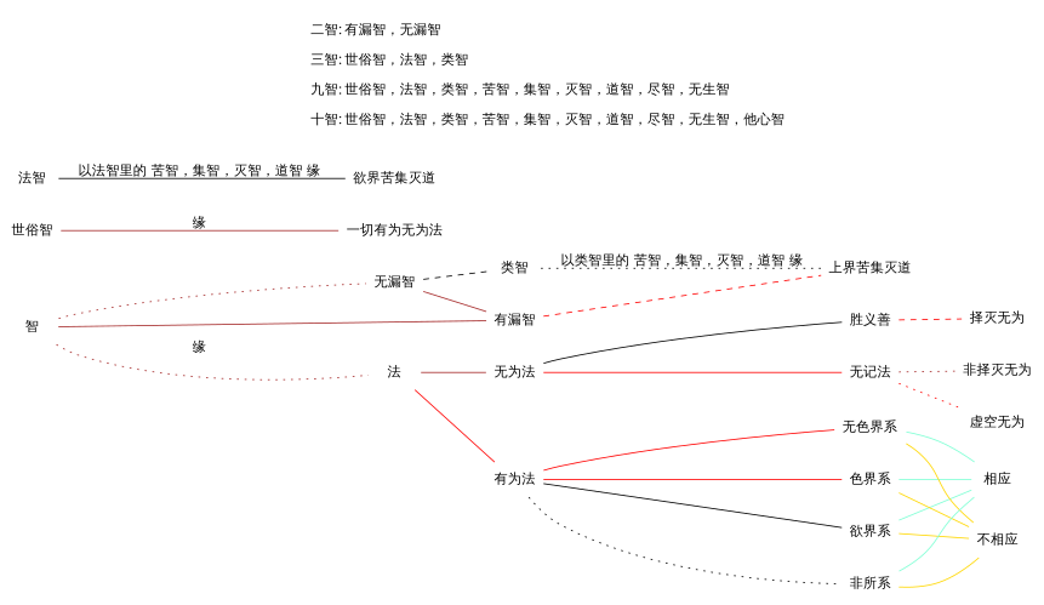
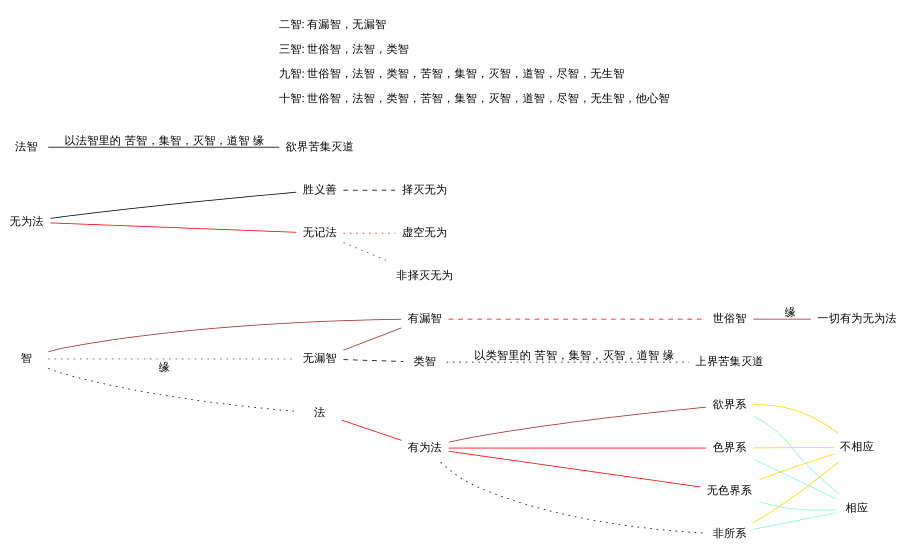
  graph {
    fontname="IBM Plex Sans"
    label="\n            二智: 有漏智，无漏智\l\n            三智: 世俗智，法智，类智\l\n            九智: 世俗智，法智，类智，苦智，集智，灭智，道智，尽智，无生智\l\n            十智: 世俗智，法智，类智，苦智，集智，灭智，道智，尽智，无生智，他心智\l\n            "
    labelloc=t
    rankdir=LR
    splines=true
    node [color=teal fontname="IBM Plex Sans" shape=none]
    edge [color=red fontname="IBM Plex Sans" style=solid]
    "有漏智" [color=red]
    "智"
    "无漏智" [color=red]
    "法"
    "世俗智"
    "类智" [color=red]
    "有为法" [color=brown]
    "无为法"
    "一切有为无为法"
    "法智" [color=red]
    "欲界苦集灭道" [color=red]
    "上界苦集灭道"
    "欲界系" [color=red]
    "色界系" [color=brown]
    "无色界系"
    "非所系" [color=red]
    "胜义善" [color=brown]
    "无记法" [color=brown]
    "相应"
    "不相应"
    "择灭无为"
    "虚空无为"
    "非择灭无为" [color=brown]
-   "有漏智" -- "上界苦集灭道" [style=dashed]
+   "有漏智" -- "世俗智" [style=dashed]
    "智" -- "有漏智" [color=brown]
    "智" -- "无漏智" [color=brown style=dotted]
-   "智" -- "法" [color=brown label="缘" style=dotted]
+   "智" -- "法" [color=black label="缘" style=dotted]
    "无漏智" -- "有漏智" [color=brown]
    "无漏智" -- "类智" [color=black style=dashed]
    "法" -- "有为法"
-   "法" -- "无为法" [color=brown]
    "世俗智" -- "一切有为无为法" [color=brown label="缘"]
    "类智" -- "上界苦集灭道" [color=black label="以类智里的 苦智，集智，灭智，道智 缘" style=dotted]
-   "有为法" -- "欲界系" [color=black]
+   "有为法" -- "欲界系" [color=brown]
    "有为法" -- "色界系"
    "有为法" -- "无色界系"
    "有为法" -- "非所系" [color=black style=dotted]
    "无为法" -- "胜义善" [color=black]
    "无为法" -- "无记法"
    "法智" -- "欲界苦集灭道" [color=black label="以法智里的 苦智，集智，灭智，道智 缘"]
    "欲界系" -- "相应" [color=aquamarine style=""]
    "欲界系" -- "不相应" [color=gold style=""]
    "色界系" -- "相应" [color=aquamarine style=""]
    "色界系" -- "不相应" [color=gold style=""]
    "无色界系" -- "相应" [color=aquamarine style=""]
    "无色界系" -- "不相应" [color=gold style=""]
    "非所系" -- "相应" [color=aquamarine style=""]
    "非所系" -- "不相应" [color=gold style=""]
-   "胜义善" -- "择灭无为" [style=dashed]
+   "胜义善" -- "择灭无为" [color=black style=dashed]
    "无记法" -- "虚空无为" [style=dotted]
    "无记法" -- "非择灭无为" [color=brown style=dotted]
  }
